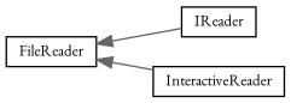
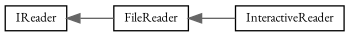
  digraph {
    fontname="EB Garamond"
    rankdir=LR
    node [color=black fillcolor=white fontname="EB Garamond" fontsize=10 shape=record style=filled]
    edge [color=gray40 dir=back fontname="EB Garamond" fontsize=10 labelfontname=Helvetica labelfontsize=10 style=solid]
    n1 [height=0.2 label=IReader width=0.4]
    n2 [height=0.2 label=FileReader width=0.4]
    n3 [height=0.2 label=InteractiveReader width=0.4]
-   n2 -> n1
+   n1 -> n2
    n2 -> n3
  }
